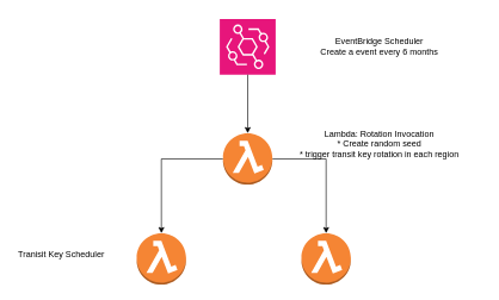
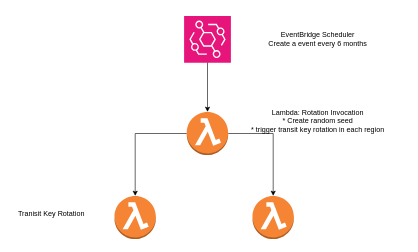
  <mxCell id="0" />
  <mxCell id="1" parent="0" />
  <mxCell id="2" value="" style="sketch=0;points=[[0,0,0],[0.25,0,0],[0.5,0,0],[0.75,0,0],[1,0,0],[0,1,0],[0.25,1,0],[0.5,1,0],[0.75,1,0],[1,1,0],[0,0.25,0],[0,0.5,0],[0,0.75,0],[1,0.25,0],[1,0.5,0],[1,0.75,0]];outlineConnect=0;fontColor=#232F3E;fillColor=#E7157B;strokeColor=#ffffff;dashed=0;verticalLabelPosition=bottom;verticalAlign=top;align=center;html=1;fontSize=12;fontStyle=0;aspect=fixed;shape=mxgraph.aws4.resourceIcon;resIcon=mxgraph.aws4.eventbridge;" vertex="1" parent="1"><mxGeometry x="306" y="26" width="78" height="78" as="geometry" /></mxCell>
  <mxCell id="3" value="EventBridge Scheduler&lt;br&gt;Create a event every 6 months" style="text;html=1;strokeColor=none;fillColor=none;align=center;verticalAlign=middle;whiteSpace=wrap;rounded=0;" vertex="1" parent="1"><mxGeometry x="384" y="20" width="290" height="90" as="geometry" /></mxCell>
  <mxCell id="4" value="" style="edgeStyle=orthogonalEdgeStyle;rounded=0;orthogonalLoop=1;jettySize=auto;html=1;" edge="1" parent="1" source="6" target="9"><mxGeometry relative="1" as="geometry" /></mxCell>
  <mxCell id="5" value="" style="edgeStyle=orthogonalEdgeStyle;rounded=0;orthogonalLoop=1;jettySize=auto;html=1;" edge="1" parent="1" source="6" target="10"><mxGeometry relative="1" as="geometry" /></mxCell>
  <mxCell id="6" value="" style="outlineConnect=0;dashed=0;verticalLabelPosition=bottom;verticalAlign=top;align=center;html=1;shape=mxgraph.aws3.lambda_function;fillColor=#F58534;gradientColor=none;" vertex="1" parent="1"><mxGeometry x="310.5" y="186" width="69" height="72" as="geometry" /></mxCell>
  <mxCell id="7" style="edgeStyle=orthogonalEdgeStyle;rounded=0;orthogonalLoop=1;jettySize=auto;html=1;exitX=0.5;exitY=1;exitDx=0;exitDy=0;exitPerimeter=0;entryX=0.5;entryY=0;entryDx=0;entryDy=0;entryPerimeter=0;" edge="1" parent="1" source="2" target="6"><mxGeometry relative="1" as="geometry" /></mxCell>
  <mxCell id="8" value="Lambda: Rotation Invocation&lt;br&gt;* Create random seed&lt;br&gt;* trigger transit key rotation in each region" style="text;html=1;strokeColor=none;fillColor=none;align=center;verticalAlign=middle;whiteSpace=wrap;rounded=0;" vertex="1" parent="1"><mxGeometry x="394" y="186" width="270" height="30" as="geometry" /></mxCell>
  <mxCell id="9" value="" style="outlineConnect=0;dashed=0;verticalLabelPosition=bottom;verticalAlign=top;align=center;html=1;shape=mxgraph.aws3.lambda_function;fillColor=#F58534;gradientColor=none;" vertex="1" parent="1"><mxGeometry x="190" y="326" width="69" height="72" as="geometry" /></mxCell>
  <mxCell id="10" value="" style="outlineConnect=0;dashed=0;verticalLabelPosition=bottom;verticalAlign=top;align=center;html=1;shape=mxgraph.aws3.lambda_function;fillColor=#F58534;gradientColor=none;" vertex="1" parent="1"><mxGeometry x="420" y="326" width="69" height="72" as="geometry" /></mxCell>
- <mxCell id="11" value="Tranisit Key Scheduler" style="text;html=1;strokeColor=none;fillColor=none;align=center;verticalAlign=middle;whiteSpace=wrap;rounded=0;" vertex="1" parent="1"><mxGeometry x="20" y="336" width="130" height="40" as="geometry" /></mxCell>
+ <mxCell id="11" value="Tranisit Key Rotation" style="text;html=1;strokeColor=none;fillColor=none;align=center;verticalAlign=middle;whiteSpace=wrap;rounded=0;" vertex="1" parent="1"><mxGeometry x="20" y="336" width="130" height="40" as="geometry" /></mxCell>
